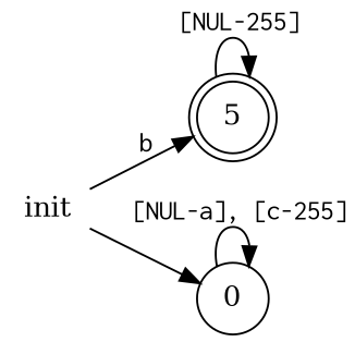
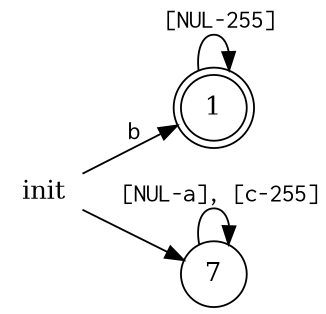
  digraph {
    rankdir=LR
    edge [fontname=Courier]
-   1 [height=.5 shape=doublecircle width=.5 label=5]
-   0 [height=.5 shape=circle width=.5]
+   1 [height=.5 shape=doublecircle width=.5]
+   0 [height=.5 shape=circle width=.5 label=7]
    init [height=.5 shape=plaintext width=.5]
    1 -> 1 [label=" [NUL-255]"]
    0 -> 0 [label=" [NUL-a], [c-255]"]
    init -> 1 [label=" b"]
    init -> 0
  }
